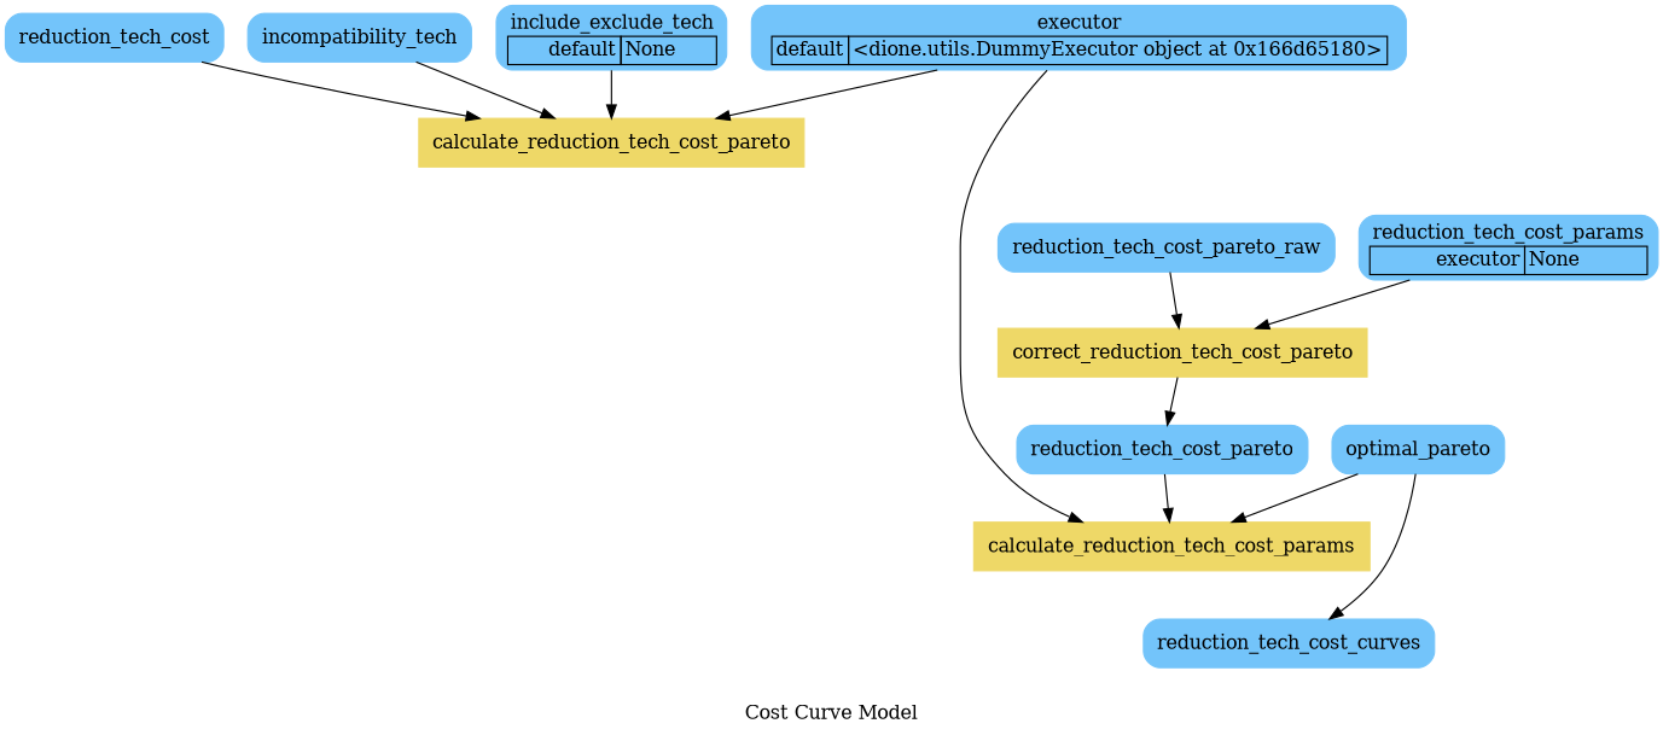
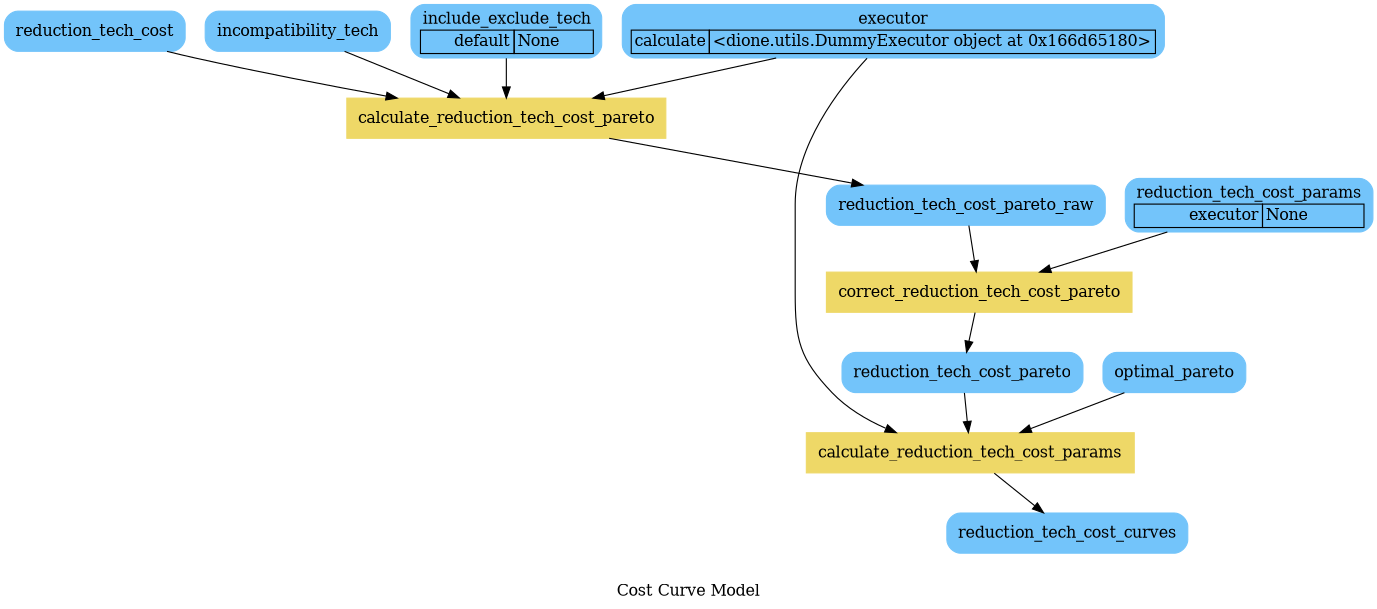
  digraph {
    label="Cost Curve Model"
    nslimit=1
    nslimit1=1
    node [color="#73c4fa" fillcolor="#73c4fa" shape=box style="rounded,filled"]
    n1 [color="#eed867" fillcolor="#eed867" label=<<TABLE border="0" cellspacing="0" color="black"><TR><TD border="0" colspan="2" href="./Cost_Curve_Model/calculate_reduction_tech_cost_pareto.html">calculate_reduction_tech_cost_pareto</TD></TR></TABLE>> ordering=in style=filled]
    n2 [label=<<TABLE border="0" cellspacing="0" color="black"><TR><TD border="0" colspan="2">reduction_tech_cost_pareto_raw</TD></TR></TABLE>>]
    n3 [color="#eed867" fillcolor="#eed867" label=<<TABLE border="0" cellspacing="0" color="black"><TR><TD border="0" colspan="2" href="./Cost_Curve_Model/correct_reduction_tech_cost_pareto.html">correct_reduction_tech_cost_pareto</TD></TR></TABLE>> ordering=in style=filled]
    n4 [label=<<TABLE border="0" cellspacing="0" color="black"><TR><TD border="0" colspan="2">reduction_tech_cost</TD></TR></TABLE>>]
    n5 [label=<<TABLE border="0" cellspacing="0" color="black"><TR><TD border="0" colspan="2">incompatibility_tech</TD></TR></TABLE>>]
    n6 [label=<<TABLE border="0" cellspacing="0" color="black"><TR><TD border="0" colspan="2">include_exclude_tech</TD></TR><TR><TD align="RIGHT" border="1">default</TD><TD align="LEFT" border="1">None</TD></TR></TABLE>>]
-   n7 [label=<<TABLE border="0" cellspacing="0" color="black"><TR><TD border="0" colspan="2">executor</TD></TR><TR><TD align="RIGHT" border="1">default</TD><TD align="LEFT" border="1">&lt;dione.utils.DummyExecutor object at 0x166d65180&gt;</TD></TR></TABLE>>]
+   n7 [label=<<TABLE border="0" cellspacing="0" color="black"><TR><TD border="0" colspan="2">executor</TD></TR><TR><TD align="RIGHT" border="1">calculate</TD><TD align="LEFT" border="1">&lt;dione.utils.DummyExecutor object at 0x166d65180&gt;</TD></TR></TABLE>>]
    n8 [color="#eed867" fillcolor="#eed867" label=<<TABLE border="0" cellspacing="0" color="black"><TR><TD border="0" colspan="2" href="./Cost_Curve_Model/calculate_reduction_tech_cost_params.html">calculate_reduction_tech_cost_params</TD></TR></TABLE>> ordering=in style=filled]
    n9 [label=<<TABLE border="0" cellspacing="0" color="black"><TR><TD border="0" colspan="2">reduction_tech_cost_curves</TD></TR></TABLE>>]
    n10 [label=<<TABLE border="0" cellspacing="0" color="black"><TR><TD border="0" colspan="2">reduction_tech_cost_pareto</TD></TR></TABLE>>]
    n11 [label=<<TABLE border="0" cellspacing="0" color="black"><TR><TD border="0" colspan="2">reduction_tech_cost_params</TD></TR><TR><TD align="RIGHT" border="1">executor</TD><TD align="LEFT" border="1">None</TD></TR></TABLE>>]
    n12 [label=<<TABLE border="0" cellspacing="0" color="black"><TR><TD border="0" colspan="2">optimal_pareto</TD></TR></TABLE>>]
+   n1 -> n2
    n2 -> n3
    n3 -> n10
    n4 -> n1
    n5 -> n1
    n6 -> n1
    n7 -> n1
    n7 -> n8
-   n12 -> n9
+   n8 -> n9
    n10 -> n8
    n11 -> n3
    n12 -> n8
  }
